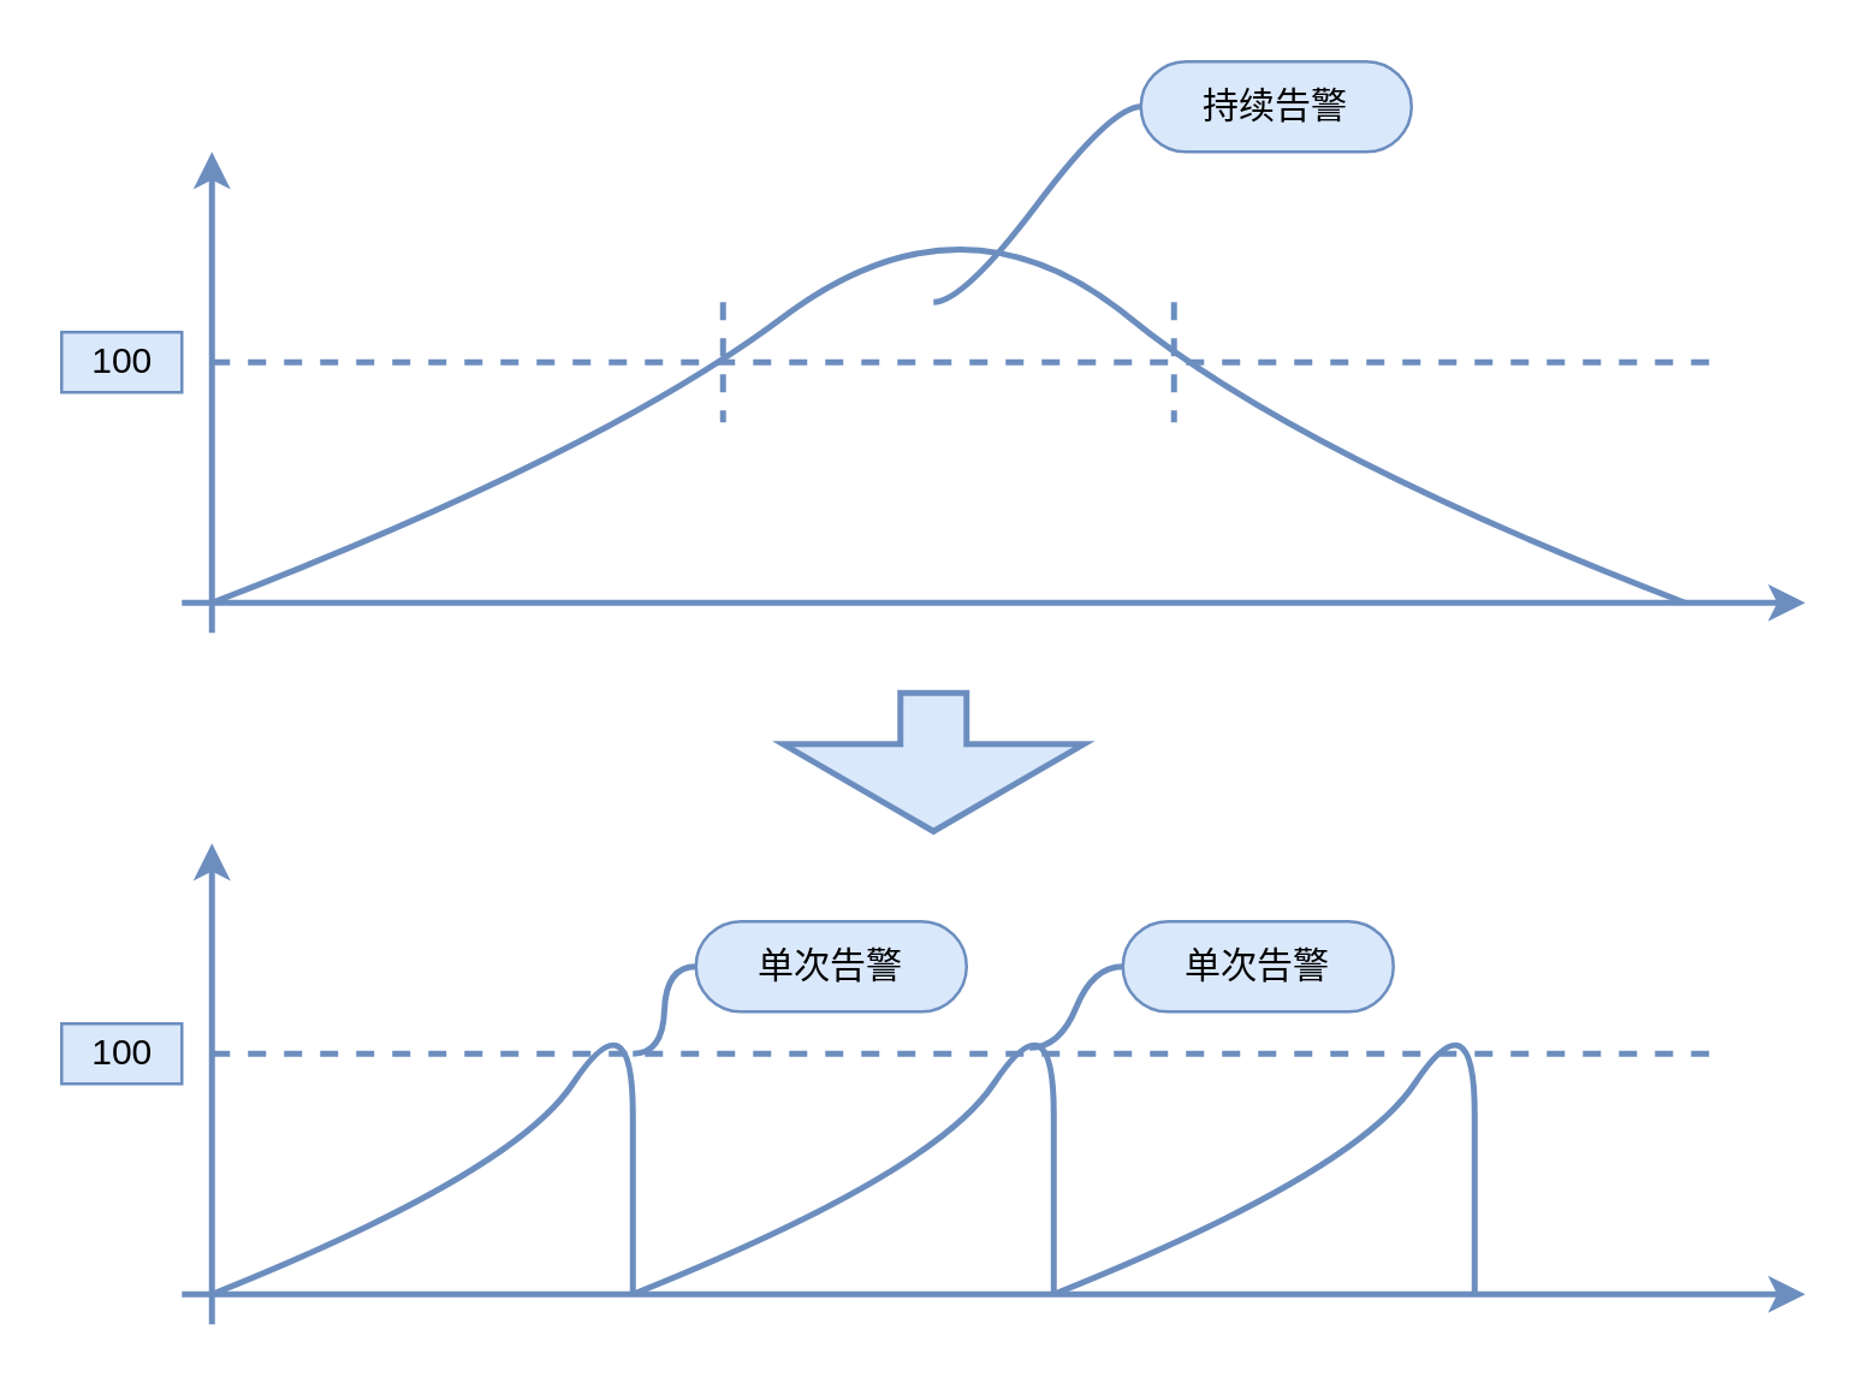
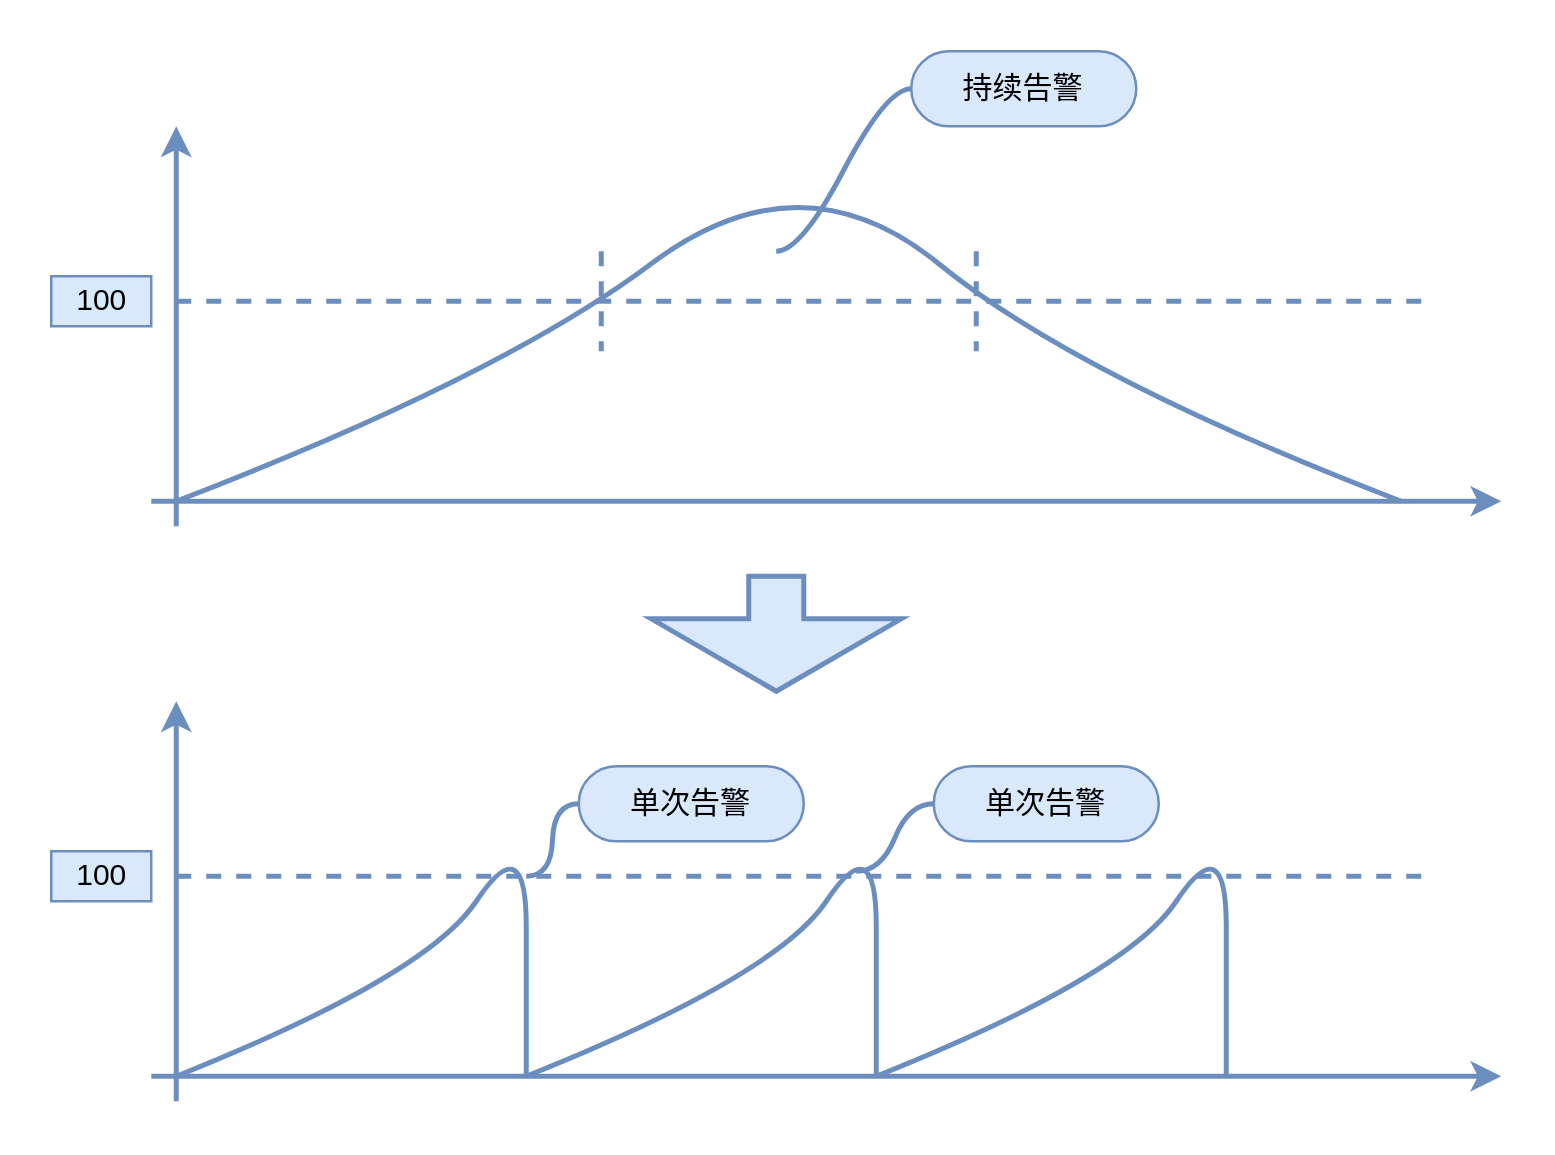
  <mxCell id="0" />
  <mxCell id="1" parent="0" />
  <mxCell id="2" value="" style="endArrow=classic;html=1;strokeWidth=2;fillColor=#dae8fc;strokeColor=#6c8ebf;" edge="1" parent="1"><mxGeometry width="50" height="50" relative="1" as="geometry"><mxPoint x="60" y="200" as="sourcePoint" /><mxPoint x="600" y="200" as="targetPoint" /></mxGeometry></mxCell>
  <mxCell id="3" value="" style="endArrow=classic;html=1;strokeWidth=2;fillColor=#dae8fc;strokeColor=#6c8ebf;" edge="1" parent="1"><mxGeometry width="50" height="50" relative="1" as="geometry"><mxPoint x="70" y="210" as="sourcePoint" /><mxPoint x="70" y="50" as="targetPoint" /></mxGeometry></mxCell>
  <mxCell id="4" value="" style="curved=1;endArrow=none;html=1;endFill=0;strokeWidth=2;fillColor=#dae8fc;strokeColor=#6c8ebf;" edge="1" parent="1"><mxGeometry width="50" height="50" relative="1" as="geometry"><mxPoint x="70" y="200" as="sourcePoint" /><mxPoint x="560" y="200" as="targetPoint" /><Array as="points"><mxPoint x="200" y="150" /><mxPoint x="320" y="60" /><mxPoint x="430" y="150" /></Array></mxGeometry></mxCell>
  <mxCell id="5" value="" style="endArrow=none;dashed=1;html=1;strokeWidth=2;fillColor=#dae8fc;strokeColor=#6c8ebf;" edge="1" parent="1"><mxGeometry width="50" height="50" relative="1" as="geometry"><mxPoint x="70" y="120" as="sourcePoint" /><mxPoint x="570" y="120" as="targetPoint" /></mxGeometry></mxCell>
  <mxCell id="6" value="100" style="text;html=1;align=center;verticalAlign=middle;resizable=0;points=[];autosize=1;fillColor=#dae8fc;strokeColor=#6c8ebf;" vertex="1" parent="1"><mxGeometry x="20" y="110" width="40" height="20" as="geometry" /></mxCell>
  <mxCell id="7" value="" style="endArrow=classic;html=1;strokeWidth=2;fillColor=#dae8fc;strokeColor=#6c8ebf;" edge="1" parent="1"><mxGeometry width="50" height="50" relative="1" as="geometry"><mxPoint x="60" y="430" as="sourcePoint" /><mxPoint x="600" y="430" as="targetPoint" /></mxGeometry></mxCell>
  <mxCell id="8" value="" style="endArrow=classic;html=1;strokeWidth=2;fillColor=#dae8fc;strokeColor=#6c8ebf;" edge="1" parent="1"><mxGeometry width="50" height="50" relative="1" as="geometry"><mxPoint x="70" y="440" as="sourcePoint" /><mxPoint x="70" y="280" as="targetPoint" /></mxGeometry></mxCell>
  <mxCell id="9" value="" style="curved=1;endArrow=none;html=1;endFill=0;strokeWidth=2;fillColor=#dae8fc;strokeColor=#6c8ebf;" edge="1" parent="1"><mxGeometry width="50" height="50" relative="1" as="geometry"><mxPoint x="70" y="430" as="sourcePoint" /><mxPoint x="210" y="430" as="targetPoint" /><Array as="points"><mxPoint x="170" y="390" /><mxPoint x="210" y="330" /><mxPoint x="210" y="410" /></Array></mxGeometry></mxCell>
  <mxCell id="10" value="" style="endArrow=none;dashed=1;html=1;strokeWidth=2;fillColor=#dae8fc;strokeColor=#6c8ebf;" edge="1" parent="1"><mxGeometry width="50" height="50" relative="1" as="geometry"><mxPoint x="70" y="350" as="sourcePoint" /><mxPoint x="570" y="350" as="targetPoint" /></mxGeometry></mxCell>
  <mxCell id="11" value="100" style="text;html=1;align=center;verticalAlign=middle;resizable=0;points=[];autosize=1;fillColor=#dae8fc;strokeColor=#6c8ebf;" vertex="1" parent="1"><mxGeometry x="20" y="340" width="40" height="20" as="geometry" /></mxCell>
  <mxCell id="12" value="" style="curved=1;endArrow=none;html=1;endFill=0;strokeWidth=2;fillColor=#dae8fc;strokeColor=#6c8ebf;" edge="1" parent="1"><mxGeometry width="50" height="50" relative="1" as="geometry"><mxPoint x="210" y="430" as="sourcePoint" /><mxPoint x="350" y="430" as="targetPoint" /><Array as="points"><mxPoint x="310" y="390" /><mxPoint x="350" y="330" /><mxPoint x="350" y="410" /></Array></mxGeometry></mxCell>
  <mxCell id="13" value="" style="curved=1;endArrow=none;html=1;endFill=0;strokeWidth=2;fillColor=#dae8fc;strokeColor=#6c8ebf;" edge="1" parent="1"><mxGeometry width="50" height="50" relative="1" as="geometry"><mxPoint x="350" y="430" as="sourcePoint" /><mxPoint x="490" y="430" as="targetPoint" /><Array as="points"><mxPoint x="450" y="390" /><mxPoint x="490" y="330" /><mxPoint x="490" y="410" /></Array></mxGeometry></mxCell>
- <mxCell id="14" value="持续告警" style="whiteSpace=wrap;html=1;rounded=1;arcSize=50;align=center;verticalAlign=middle;strokeWidth=1;autosize=1;spacing=4;treeFolding=1;treeMoving=1;newEdgeStyle={&quot;edgeStyle&quot;:&quot;entityRelationEdgeStyle&quot;,&quot;startArrow&quot;:&quot;none&quot;,&quot;endArrow&quot;:&quot;none&quot;,&quot;segment&quot;:10,&quot;curved&quot;:1};fillColor=#dae8fc;strokeColor=#6c8ebf;" vertex="1" parent="1"><mxGeometry x="379" y="20" width="90" height="30" as="geometry" /></mxCell>
+ <mxCell id="14" value="持续告警" style="whiteSpace=wrap;html=1;rounded=1;arcSize=50;align=center;verticalAlign=middle;strokeWidth=1;autosize=1;spacing=4;treeFolding=1;treeMoving=1;newEdgeStyle={&quot;edgeStyle&quot;:&quot;entityRelationEdgeStyle&quot;,&quot;startArrow&quot;:&quot;none&quot;,&quot;endArrow&quot;:&quot;none&quot;,&quot;segment&quot;:10,&quot;curved&quot;:1};fillColor=#dae8fc;strokeColor=#6c8ebf;" vertex="1" parent="1"><mxGeometry x="364" y="20" width="90" height="30" as="geometry" /></mxCell>
  <mxCell id="15" value="" style="edgeStyle=entityRelationEdgeStyle;startArrow=none;endArrow=none;segment=10;curved=1;strokeWidth=2;fillColor=#dae8fc;strokeColor=#6c8ebf;" edge="1" target="14" parent="1"><mxGeometry relative="1" as="geometry"><mxPoint x="310" y="100" as="sourcePoint" /></mxGeometry></mxCell>
  <mxCell id="16" value="" style="endArrow=none;dashed=1;html=1;strokeWidth=2;fillColor=#dae8fc;strokeColor=#6c8ebf;" edge="1" parent="1"><mxGeometry width="50" height="50" relative="1" as="geometry"><mxPoint x="240" y="100" as="sourcePoint" /><mxPoint x="240" y="140" as="targetPoint" /></mxGeometry></mxCell>
  <mxCell id="17" value="" style="endArrow=none;dashed=1;html=1;strokeWidth=2;fillColor=#dae8fc;strokeColor=#6c8ebf;" edge="1" parent="1"><mxGeometry width="50" height="50" relative="1" as="geometry"><mxPoint x="390" y="100" as="sourcePoint" /><mxPoint x="390" y="140" as="targetPoint" /></mxGeometry></mxCell>
  <mxCell id="18" value="单次告警" style="whiteSpace=wrap;html=1;rounded=1;arcSize=50;align=center;verticalAlign=middle;strokeWidth=1;autosize=1;spacing=4;treeFolding=1;treeMoving=1;newEdgeStyle={&quot;edgeStyle&quot;:&quot;entityRelationEdgeStyle&quot;,&quot;startArrow&quot;:&quot;none&quot;,&quot;endArrow&quot;:&quot;none&quot;,&quot;segment&quot;:10,&quot;curved&quot;:1};fillColor=#dae8fc;strokeColor=#6c8ebf;" vertex="1" parent="1"><mxGeometry x="231" y="306" width="90" height="30" as="geometry" /></mxCell>
  <mxCell id="19" value="" style="edgeStyle=entityRelationEdgeStyle;startArrow=none;endArrow=none;segment=10;curved=1;strokeWidth=2;fillColor=#dae8fc;strokeColor=#6c8ebf;" edge="1" target="18" parent="1"><mxGeometry relative="1" as="geometry"><mxPoint x="210" y="350" as="sourcePoint" /></mxGeometry></mxCell>
  <mxCell id="20" value="单次告警" style="whiteSpace=wrap;html=1;rounded=1;arcSize=50;align=center;verticalAlign=middle;strokeWidth=1;autosize=1;spacing=4;treeFolding=1;treeMoving=1;newEdgeStyle={&quot;edgeStyle&quot;:&quot;entityRelationEdgeStyle&quot;,&quot;startArrow&quot;:&quot;none&quot;,&quot;endArrow&quot;:&quot;none&quot;,&quot;segment&quot;:10,&quot;curved&quot;:1};fillColor=#dae8fc;strokeColor=#6c8ebf;" vertex="1" parent="1"><mxGeometry x="373" y="306" width="90" height="30" as="geometry" /></mxCell>
  <mxCell id="21" value="" style="edgeStyle=entityRelationEdgeStyle;startArrow=none;endArrow=none;segment=10;curved=1;strokeWidth=2;fillColor=#dae8fc;strokeColor=#6c8ebf;" edge="1" target="20" parent="1"><mxGeometry relative="1" as="geometry"><mxPoint x="342" y="348" as="sourcePoint" /></mxGeometry></mxCell>
  <mxCell id="22" value="" style="shape=singleArrow;direction=south;whiteSpace=wrap;html=1;fillColor=#dae8fc;strokeColor=#6c8ebf;arrowWidth=0.22;arrowSize=0.63;strokeWidth=2;" vertex="1" parent="1"><mxGeometry x="260" y="230" width="100" height="46" as="geometry" /></mxCell>
